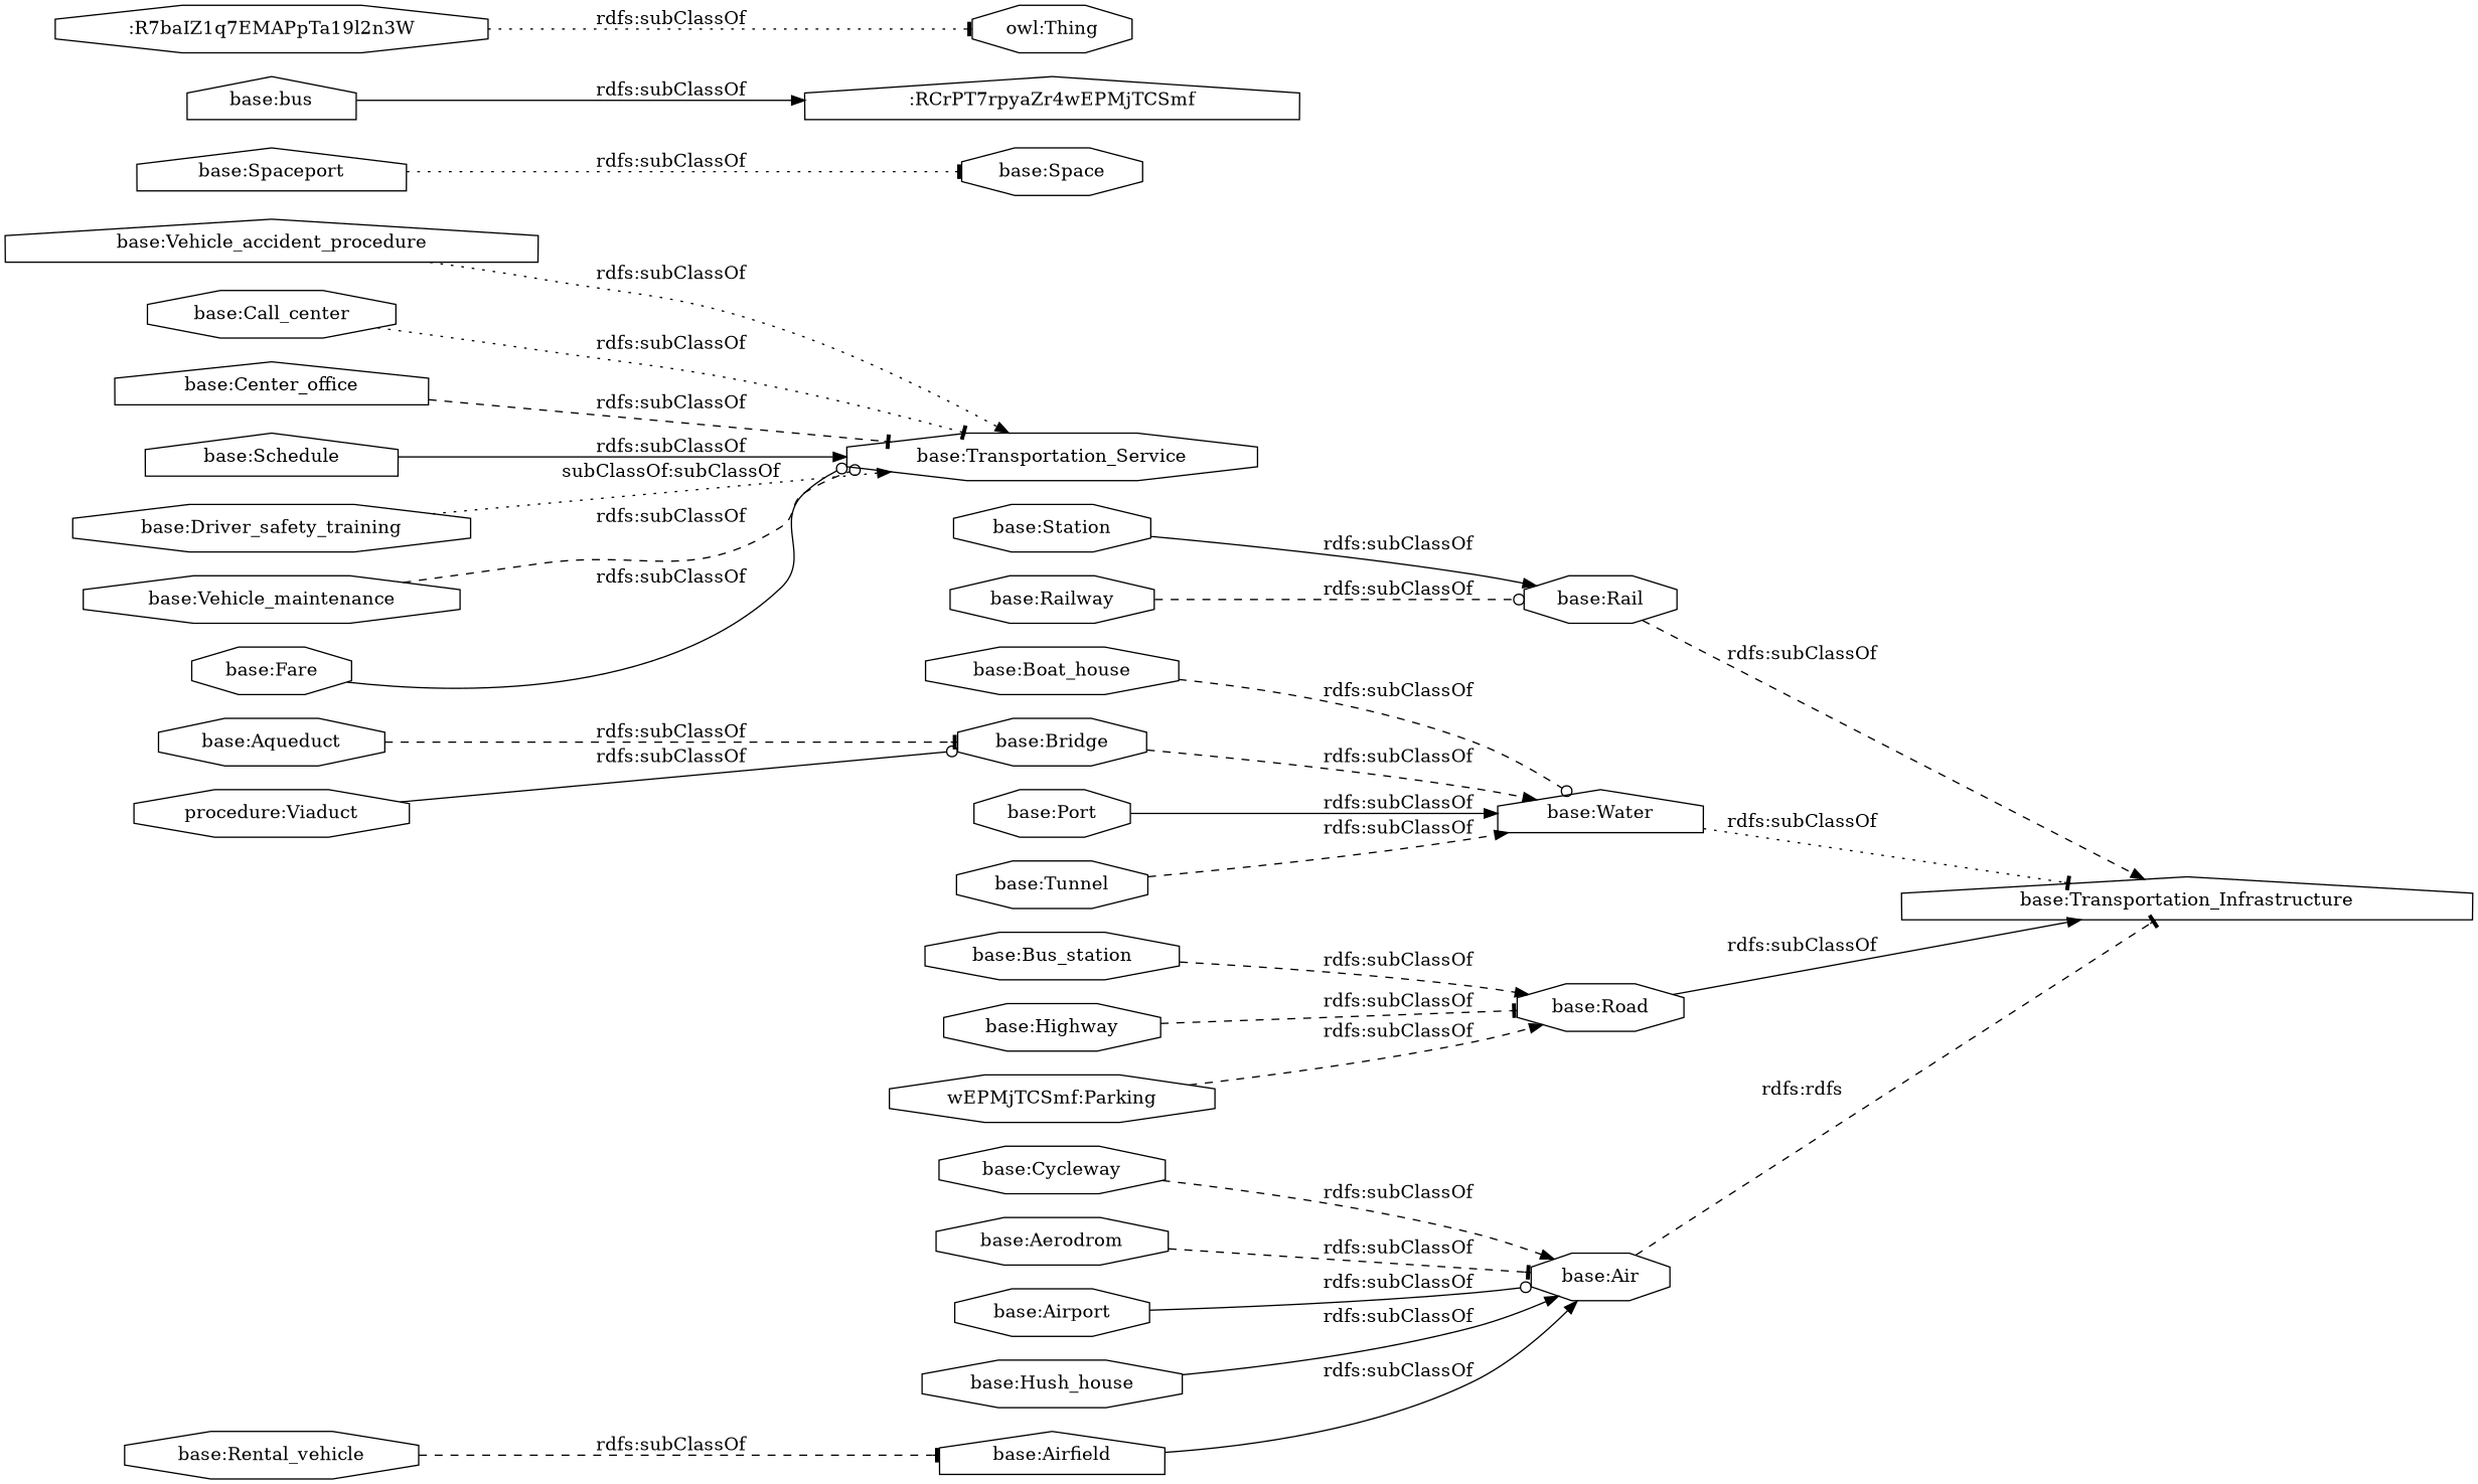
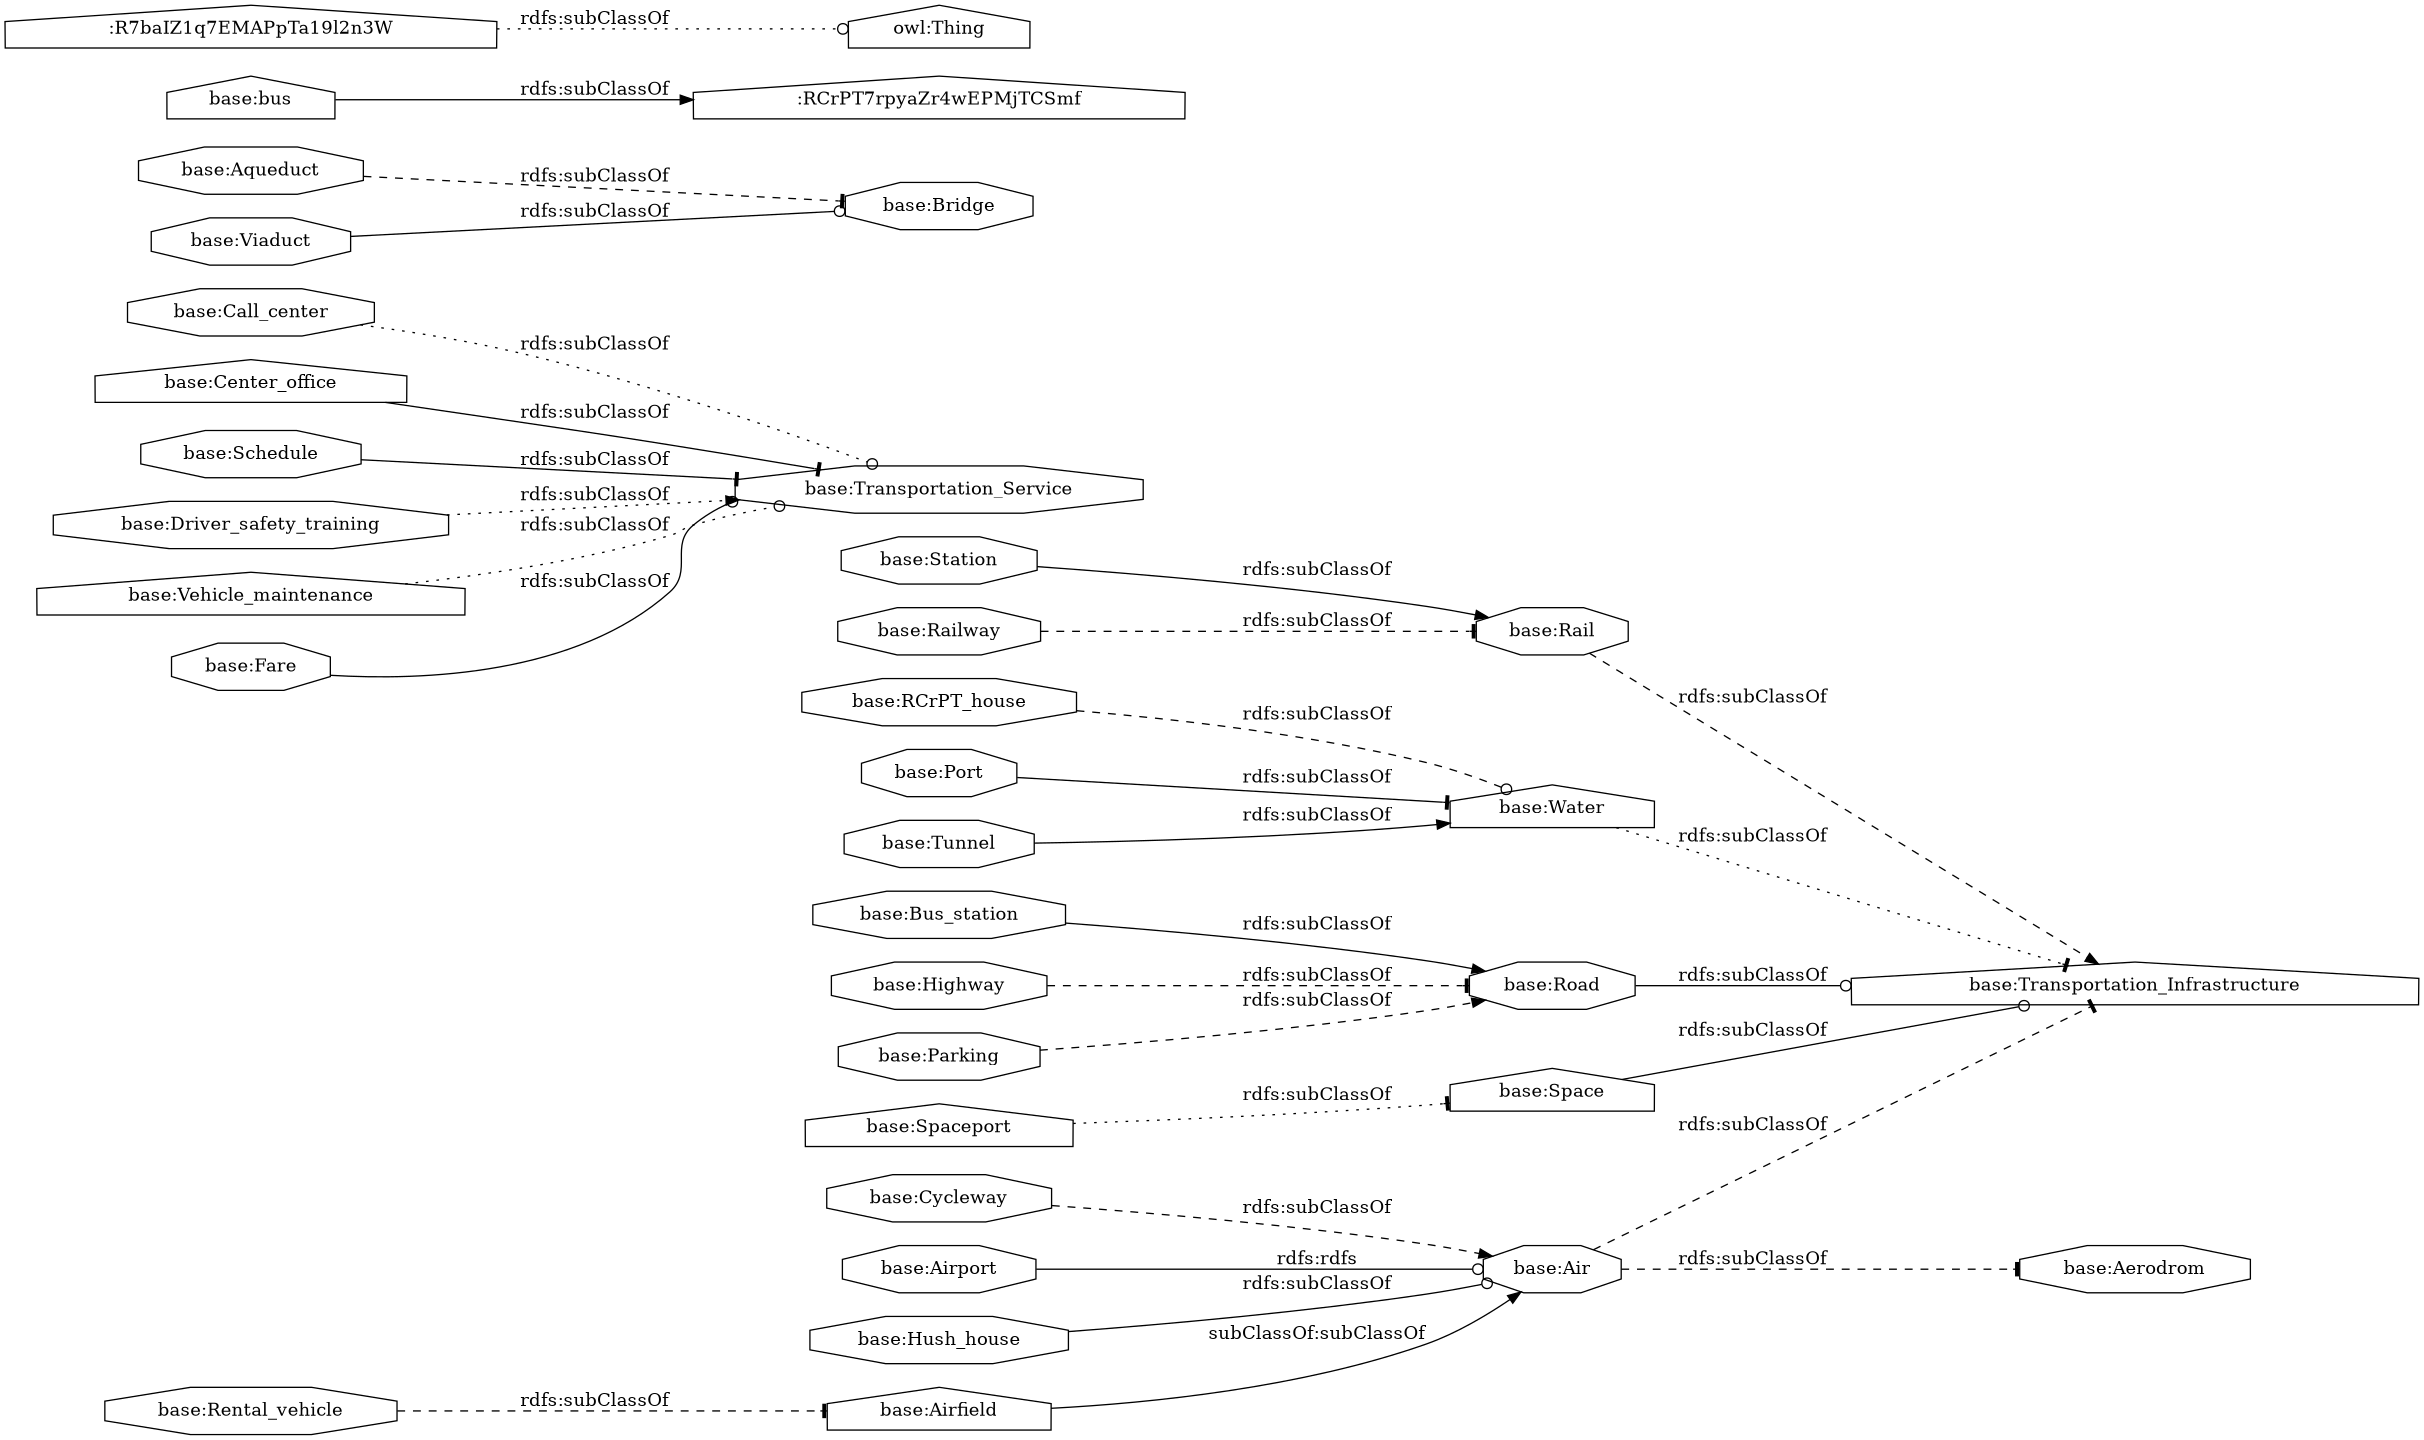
  digraph {
    rankdir=LR
    node [color=black shape=octagon]
    edge [arrowhead=normal style=solid]
    "base:Airfield" [shape=house]
    "base:Rental_vehicle"
-   "base:Vehicle_accident_procedure" [shape=house]
    "base:Transportation_Service"
    "base:Call_center"
    "base:Station"
    "base:Rail"
    "base:Transportation_Infrastructure" [shape=house]
    "base:Water" [shape=house]
-   "base:Boat_house"
+   "base:Boat_house" [label="base:RCrPT_house"]
    "base:Cycleway"
    "base:Air"
    "base:Road"
    "base:Bridge"
    "base:Center_office" [shape=house]
-   "base:Schedule" [shape=house]
+   "base:Schedule"
    "base:Driver_safety_training"
-   "base:Vehicle_maintenance"
+   "base:Vehicle_maintenance" [shape=house]
    "base:Aqueduct"
    "base:Bus_station"
    "base:Port"
-   "base:Viaduct" [label="procedure:Viaduct"]
+   "base:Viaduct"
    "base:Highway"
    "base:Fare"
    "base:Tunnel"
    "base:Spaceport" [shape=house]
-   "base:Space"
+   "base:Space" [shape=house]
    "base:Aerodrom"
    "base:Airport"
    "base:Hush_house"
    "base:bus" [shape=house]
    ":RCrPT7rpyaZr4wEPMjTCSmf" [shape=house]
-   "base:Parking" [label="wEPMjTCSmf:Parking"]
+   "base:Parking"
    "base:Railway"
-   ":R7baIZ1q7EMAPpTa19l2n3W"
-   "owl:Thing"
-   "base:Airfield" -> "base:Air" [label="rdfs:subClassOf"]
+   ":R7baIZ1q7EMAPpTa19l2n3W" [shape=house]
+   "owl:Thing" [shape=house]
+   "base:Airfield" -> "base:Air" [label="subClassOf:subClassOf"]
    "base:Rental_vehicle" -> "base:Airfield" [arrowhead=tee label="rdfs:subClassOf" style=dashed]
-   "base:Vehicle_accident_procedure" -> "base:Transportation_Service" [label="rdfs:subClassOf" style=dotted]
-   "base:Call_center" -> "base:Transportation_Service" [arrowhead=tee label="rdfs:subClassOf" style=dotted]
+   "base:Call_center" -> "base:Transportation_Service" [arrowhead=odot label="rdfs:subClassOf" style=dotted]
    "base:Station" -> "base:Rail" [label="rdfs:subClassOf"]
    "base:Rail" -> "base:Transportation_Infrastructure" [label="rdfs:subClassOf" style=dashed]
    "base:Water" -> "base:Transportation_Infrastructure" [arrowhead=tee label="rdfs:subClassOf" style=dotted]
    "base:Boat_house" -> "base:Water" [arrowhead=odot label="rdfs:subClassOf" style=dashed]
    "base:Cycleway" -> "base:Air" [label="rdfs:subClassOf" style=dashed]
-   "base:Air" -> "base:Transportation_Infrastructure" [arrowhead=tee label="rdfs:rdfs" style=dashed]
-   "base:Road" -> "base:Transportation_Infrastructure" [label="rdfs:subClassOf"]
-   "base:Bridge" -> "base:Water" [label="rdfs:subClassOf" style=dashed]
-   "base:Center_office" -> "base:Transportation_Service" [arrowhead=tee label="rdfs:subClassOf" style=dashed]
-   "base:Schedule" -> "base:Transportation_Service" [label="rdfs:subClassOf"]
-   "base:Driver_safety_training" -> "base:Transportation_Service" [label="subClassOf:subClassOf" style=dotted]
-   "base:Vehicle_maintenance" -> "base:Transportation_Service" [arrowhead=odot label="rdfs:subClassOf" style=dashed]
+   "base:Air" -> "base:Transportation_Infrastructure" [arrowhead=tee label="rdfs:subClassOf" style=dashed]
+   "base:Road" -> "base:Transportation_Infrastructure" [arrowhead=odot label="rdfs:subClassOf"]
+   "base:Center_office" -> "base:Transportation_Service" [arrowhead=tee label="rdfs:subClassOf"]
+   "base:Schedule" -> "base:Transportation_Service" [arrowhead=tee label="rdfs:subClassOf"]
+   "base:Driver_safety_training" -> "base:Transportation_Service" [label="rdfs:subClassOf" style=dotted]
+   "base:Vehicle_maintenance" -> "base:Transportation_Service" [arrowhead=odot label="rdfs:subClassOf" style=dotted]
    "base:Aqueduct" -> "base:Bridge" [arrowhead=tee label="rdfs:subClassOf" style=dashed]
-   "base:Bus_station" -> "base:Road" [label="rdfs:subClassOf" style=dashed]
-   "base:Port" -> "base:Water" [label="rdfs:subClassOf"]
+   "base:Bus_station" -> "base:Road" [label="rdfs:subClassOf"]
+   "base:Port" -> "base:Water" [arrowhead=tee label="rdfs:subClassOf"]
    "base:Viaduct" -> "base:Bridge" [arrowhead=odot label="rdfs:subClassOf"]
    "base:Highway" -> "base:Road" [arrowhead=tee label="rdfs:subClassOf" style=dashed]
    "base:Fare" -> "base:Transportation_Service" [arrowhead=odot label="rdfs:subClassOf"]
-   "base:Tunnel" -> "base:Water" [label="rdfs:subClassOf" style=dashed]
+   "base:Tunnel" -> "base:Water" [label="rdfs:subClassOf"]
    "base:Spaceport" -> "base:Space" [arrowhead=tee label="rdfs:subClassOf" style=dotted]
-   "base:Aerodrom" -> "base:Air" [arrowhead=tee label="rdfs:subClassOf" style=dashed]
-   "base:Airport" -> "base:Air" [arrowhead=odot label="rdfs:subClassOf"]
-   "base:Hush_house" -> "base:Air" [label="rdfs:subClassOf"]
+   "base:Space" -> "base:Transportation_Infrastructure" [arrowhead=odot label="rdfs:subClassOf"]
+   "base:Air" -> "base:Aerodrom" [arrowhead=tee label="rdfs:subClassOf" style=dashed]
+   "base:Airport" -> "base:Air" [arrowhead=odot label="rdfs:rdfs"]
+   "base:Hush_house" -> "base:Air" [arrowhead=odot label="rdfs:subClassOf"]
    "base:bus" -> ":RCrPT7rpyaZr4wEPMjTCSmf" [label="rdfs:subClassOf"]
    "base:Parking" -> "base:Road" [label="rdfs:subClassOf" style=dashed]
-   "base:Railway" -> "base:Rail" [arrowhead=odot label="rdfs:subClassOf" style=dashed]
-   ":R7baIZ1q7EMAPpTa19l2n3W" -> "owl:Thing" [arrowhead=tee label="rdfs:subClassOf" style=dotted]
+   "base:Railway" -> "base:Rail" [arrowhead=tee label="rdfs:subClassOf" style=dashed]
+   ":R7baIZ1q7EMAPpTa19l2n3W" -> "owl:Thing" [arrowhead=odot label="rdfs:subClassOf" style=dotted]
  }
